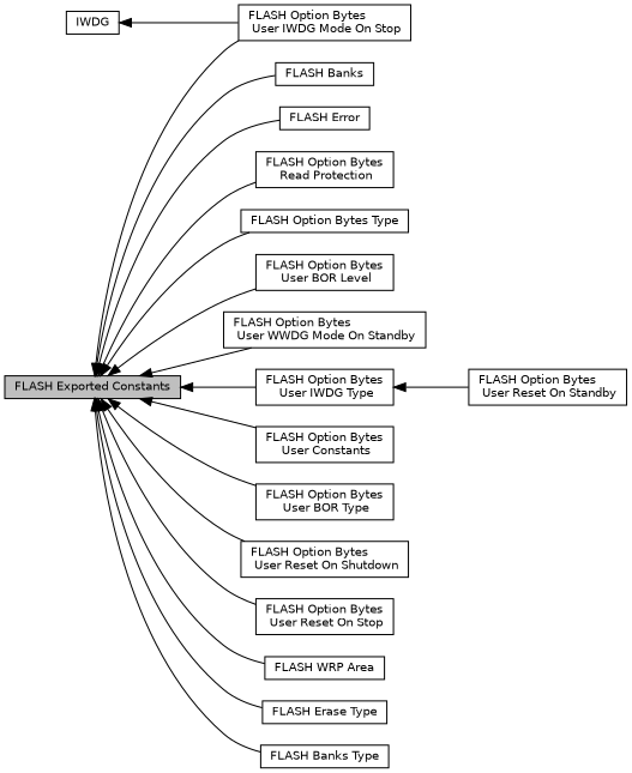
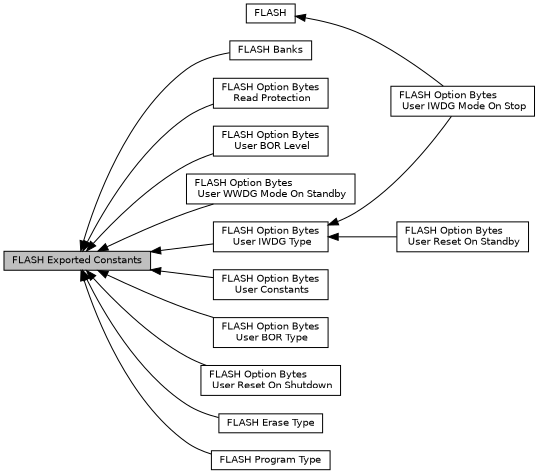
  digraph {
    rankdir=LR
    node [color=black fillcolor=white fontname=Helvetica fontsize=10 shape=box style=filled]
    edge [dir=back fontname=Helvetica fontsize=10 labelfontname=Helvetica labelfontsize=10 shape=plaintext style=solid]
-   n1 [height=0.2 label=IWDG width=0.4]
+   n1 [height=0.2 label=FLASH width=0.4]
    n2 [height=0.2 label="FLASH Option Bytes\l User IWDG Mode On Stop" width=0.4]
    n3 [fillcolor=grey75 fontcolor=black height=0.2 label="FLASH Exported Constants" width=0.4]
    n4 [height=0.2 label="FLASH Banks" width=0.4]
-   n5 [height=0.2 label="FLASH Error" width=0.4]
    n6 [height=0.2 label="FLASH Option Bytes\l Read Protection" width=0.4]
-   n7 [height=0.2 label="FLASH Option Bytes Type" width=0.4]
    n8 [height=0.2 label="FLASH Option Bytes\l User BOR Level" width=0.4]
    n9 [height=0.2 label="FLASH Option Bytes\l User WWDG Mode On Standby" width=0.4]
    n10 [height=0.2 label="FLASH Option Bytes\l User IWDG Type" width=0.4]
    n11 [height=0.2 label="FLASH Option Bytes\l User Constants" width=0.4]
    n12 [height=0.2 label="FLASH Option Bytes\l User BOR Type" width=0.4]
    n13 [height=0.2 label="FLASH Option Bytes\l User Reset On Shutdown" width=0.4]
-   n14 [height=0.2 label="FLASH Option Bytes\l User Reset On Stop" width=0.4]
-   n15 [height=0.2 label="FLASH WRP Area" width=0.4]
    n16 [height=0.2 label="FLASH Erase Type" width=0.4]
-   n17 [height=0.2 label="FLASH Banks Type" width=0.4]
+   n17 [height=0.2 label="FLASH Program Type" width=0.4]
    n18 [height=0.2 label="FLASH Option Bytes\l User Reset On Standby" width=0.4]
    n1 -> n2
-   n3 -> n2
+   n10 -> n2
    n3 -> n4
-   n3 -> n5
    n3 -> n6
-   n3 -> n7
    n3 -> n8
    n3 -> n9
    n3 -> n10
    n3 -> n11
    n3 -> n12
    n3 -> n13
-   n3 -> n14
-   n3 -> n15
    n3 -> n16
    n3 -> n17
    n10 -> n18
  }
